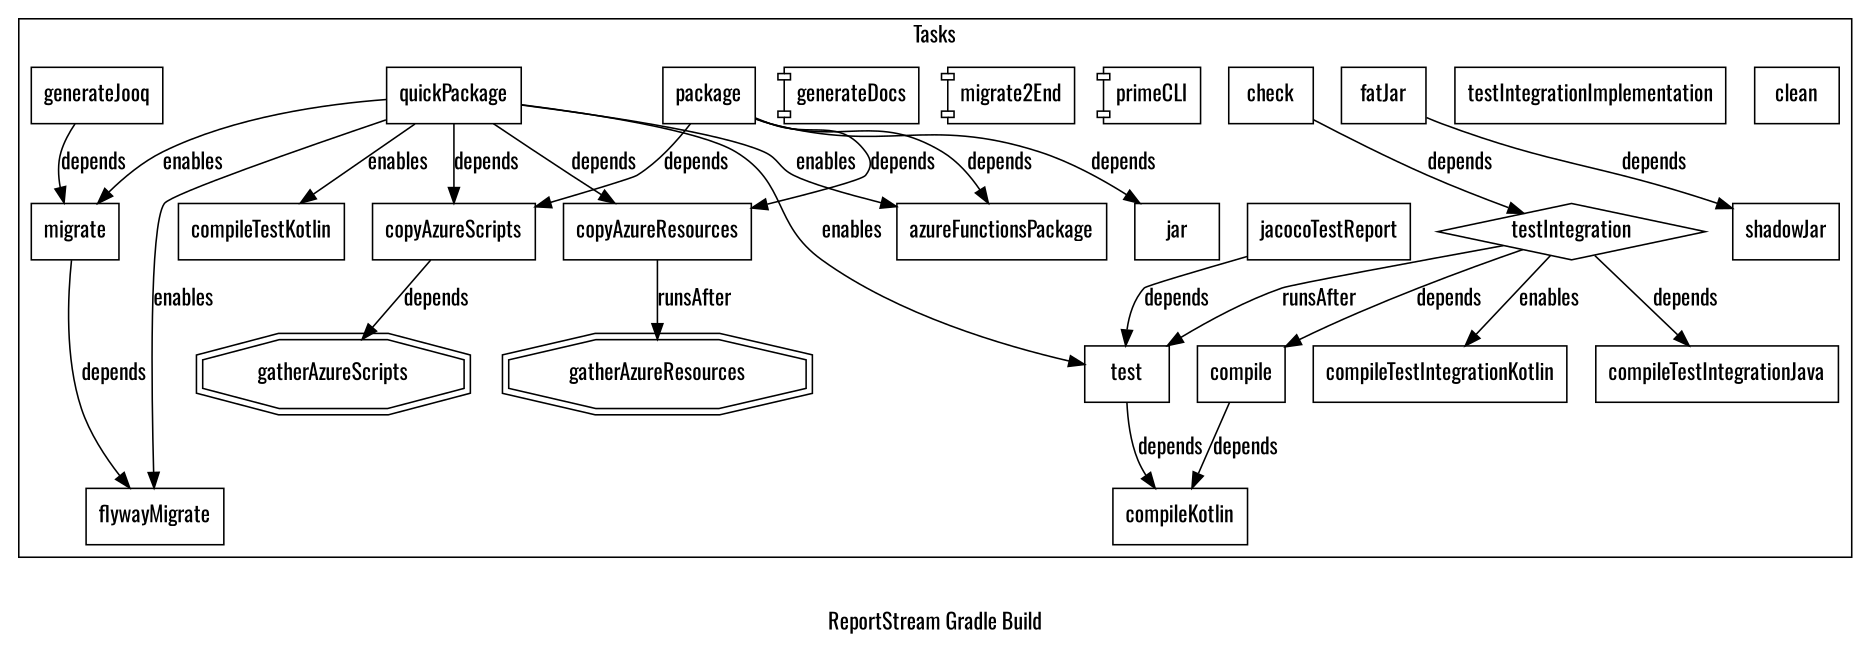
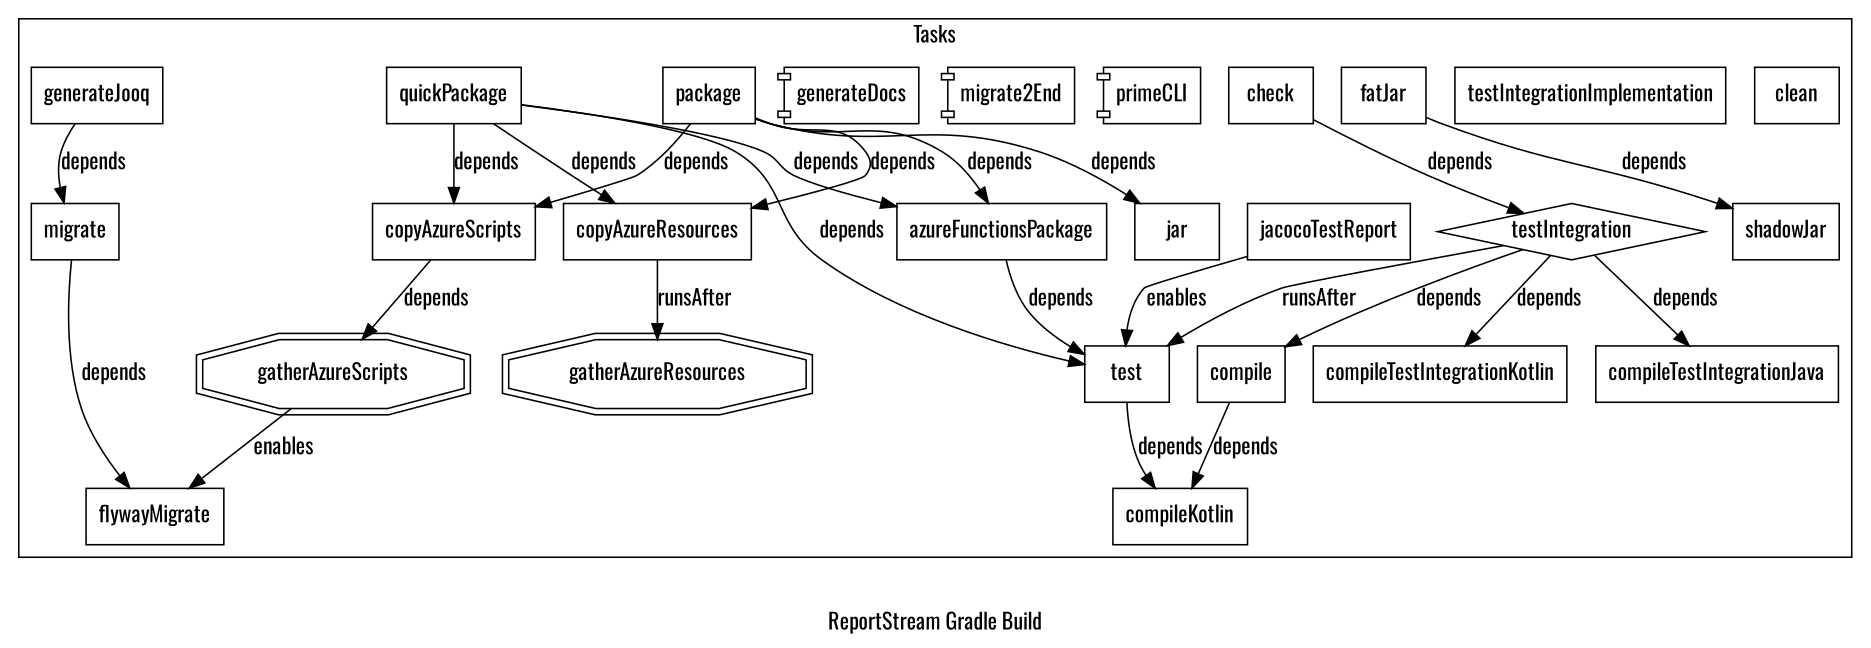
  digraph {
    fontname=Oswald
    label="ReportStream Gradle Build"
    rankdir=TB
    node [fontname=Oswald shape=box]
    edge [fontname=Oswald]
    n1 [label=clean]
    n2 [label=test]
    n3 [label=compileKotlin]
-   n4 [label=compileTestKotlin]
    n5 [label=jacocoTestReport]
    n6 [label=compileTestIntegrationKotlin]
    n7 [label=testIntegrationImplementation]
    n8 [label=testIntegration shape=diamond]
    n9 [label=compile]
    n10 [label=compileTestIntegrationJava]
    n11 [label=check]
    n12 [label=jar]
    n13 [label=shadowJar]
    n14 [label=fatJar]
    n15 [label=primeCLI shape=component]
    n16 [label=migrate2End shape=component]
    n17 [label=generateDocs shape=component]
    n18 [label=azureFunctionsPackage]
    n19 [label=gatherAzureResources shape=doubleoctagon]
    n20 [label=copyAzureResources]
    n21 [label=gatherAzureScripts shape=doubleoctagon]
    n22 [label=copyAzureScripts]
    n23 [label=generateJooq]
    n24 [label=migrate]
    n25 [label=flywayMigrate]
    n26 [label=package]
    n27 [label=quickPackage]
    subgraph cluster_1 {
      label=Tasks
      n1
      n2
      n3
-     n4
      n5
      n6
      n7
      n8
      n9
      n10
      n11
      n12
      n13
      n14
      n15
      n16
      n17
      n18
      n19
      n20
      n21
      n22
      n23
      n24
      n25
      n26
      n27
    }
    n2 -> n3 [label=depends]
-   n5 -> n2 [label=depends]
+   n5 -> n2 [label=enables]
    n8 -> n2 [label=runsAfter]
-   n8 -> n6 [label=enables]
+   n8 -> n6 [label=depends]
    n8 -> n9 [label=depends]
    n8 -> n10 [label=depends]
    n9 -> n3 [label=depends]
    n11 -> n8 [label=depends]
    n14 -> n13 [label=depends]
+   n18 -> n2 [label=depends]
    n20 -> n19 [label=runsAfter]
    n22 -> n21 [label=depends]
    n23 -> n24 [label=depends]
    n24 -> n25 [label=depends]
    n26 -> n12 [label=depends]
    n26 -> n18 [label=depends]
    n26 -> n20 [label=depends]
    n26 -> n22 [label=depends]
-   n27 -> n2 [label=enables]
-   n27 -> n4 [label=enables]
-   n27 -> n18 [label=enables]
+   n27 -> n2 [label=depends]
+   n27 -> n18 [label=depends]
    n27 -> n20 [label=depends]
    n27 -> n22 [label=depends]
-   n27 -> n24 [label=enables]
-   n27 -> n25 [label=enables]
+   n21 -> n25 [label=enables]
  }
